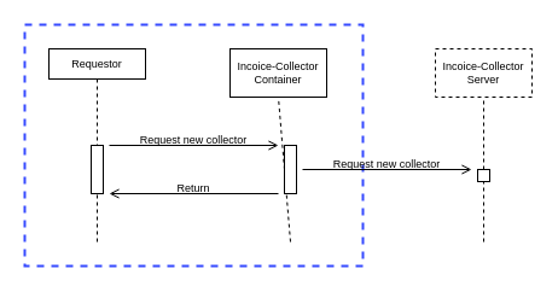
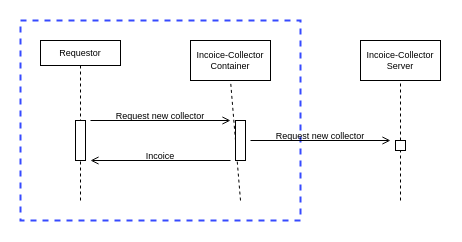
  <mxCell id="0" />
  <mxCell id="1" parent="0" />
  <mxCell id="2" value="" style="fillColor=none;strokeColor=#364AFF;rounded=0;connectable=0;arcSize=8;dashed=1;strokeWidth=2;" parent="1" vertex="1"><mxGeometry x="20" y="20" width="280" height="200" as="geometry" /></mxCell>
  <mxCell id="3" value="" style="endArrow=none;dashed=1;entryX=0.5;entryY=1;entryDx=0;entryDy=0;" parent="1" target="7" edge="1"><mxGeometry width="50" height="50" relative="1" as="geometry"><mxPoint x="240" y="200" as="sourcePoint" /><mxPoint x="90" y="90" as="targetPoint" /></mxGeometry></mxCell>
  <mxCell id="4" value="" style="endArrow=none;dashed=1;entryX=0.5;entryY=1;entryDx=0;entryDy=0;" parent="1" target="6" edge="1"><mxGeometry width="50" height="50" relative="1" as="geometry"><mxPoint x="80" y="200" as="sourcePoint" /><mxPoint x="310" y="130" as="targetPoint" /></mxGeometry></mxCell>
  <mxCell id="5" value="" style="rounded=0;" parent="1" vertex="1"><mxGeometry x="235" y="120" width="10" height="40" as="geometry" /></mxCell>
  <mxCell id="6" value="Requestor" style="rounded=0;fontSize=9;" parent="1" vertex="1"><mxGeometry x="40" y="40" width="80" height="25" as="geometry" /></mxCell>
  <mxCell id="7" value="Incoice-Collector&#10;Container" style="rounded=0;fontSize=9;" parent="1" vertex="1"><mxGeometry x="190" y="40" width="80" height="40" as="geometry" /></mxCell>
- <mxCell id="8" value="Incoice-Collector&#10;Server" style="rounded=0;fontSize=9;dashed=1;" parent="1" vertex="1"><mxGeometry x="360" y="40" width="80" height="40" as="geometry" /></mxCell>
+ <mxCell id="8" value="Incoice-Collector&#10;Server" style="rounded=0;fontSize=9;" parent="1" vertex="1"><mxGeometry x="360" y="40" width="80" height="40" as="geometry" /></mxCell>
  <mxCell id="9" value="" style="endArrow=open;fontSize=9;endFill=0;" parent="1" edge="1"><mxGeometry width="50" height="50" relative="1" as="geometry"><mxPoint x="90" y="120" as="sourcePoint" /><mxPoint x="230" y="120" as="targetPoint" /></mxGeometry></mxCell>
  <mxCell id="10" value="Request new collector" style="text;strokeColor=none;fillColor=none;align=center;verticalAlign=middle;rounded=0;fontSize=9;" parent="1" vertex="1"><mxGeometry x="90" y="110" width="140" height="10" as="geometry" /></mxCell>
  <mxCell id="11" value="Request new collector" style="text;strokeColor=none;fillColor=none;align=center;verticalAlign=middle;rounded=0;fontSize=9;" parent="1" vertex="1"><mxGeometry x="250" y="130" width="140" height="10" as="geometry" /></mxCell>
  <mxCell id="12" value="" style="endArrow=open;fontSize=9;endFill=0;" parent="1" edge="1"><mxGeometry width="50" height="50" relative="1" as="geometry"><mxPoint x="250" y="140" as="sourcePoint" /><mxPoint x="390" y="140" as="targetPoint" /></mxGeometry></mxCell>
  <mxCell id="13" value="" style="endArrow=none;dashed=1;entryX=0.5;entryY=1;entryDx=0;entryDy=0;" parent="1" target="8" edge="1"><mxGeometry width="50" height="50" relative="1" as="geometry"><mxPoint x="400" y="200" as="sourcePoint" /><mxPoint x="250" y="90" as="targetPoint" /></mxGeometry></mxCell>
  <mxCell id="14" value="" style="rounded=0;" parent="1" vertex="1"><mxGeometry x="395" y="140" width="10" height="10" as="geometry" /></mxCell>
  <mxCell id="15" value="" style="endArrow=open;fontSize=9;endFill=0;" parent="1" edge="1"><mxGeometry width="50" height="50" relative="1" as="geometry"><mxPoint x="230" y="160" as="sourcePoint" /><mxPoint x="90" y="160" as="targetPoint" /></mxGeometry></mxCell>
- <mxCell id="16" value="Return" style="text;strokeColor=none;fillColor=none;align=center;verticalAlign=middle;rounded=0;fontSize=9;" parent="1" vertex="1"><mxGeometry x="90" y="150" width="140" height="10" as="geometry" /></mxCell>
+ <mxCell id="16" value="Incoice" style="text;strokeColor=none;fillColor=none;align=center;verticalAlign=middle;rounded=0;fontSize=9;" parent="1" vertex="1"><mxGeometry x="90" y="150" width="140" height="10" as="geometry" /></mxCell>
  <mxCell id="17" value="" style="rounded=0;" parent="1" vertex="1"><mxGeometry x="75" y="120" width="10" height="40" as="geometry" /></mxCell>
